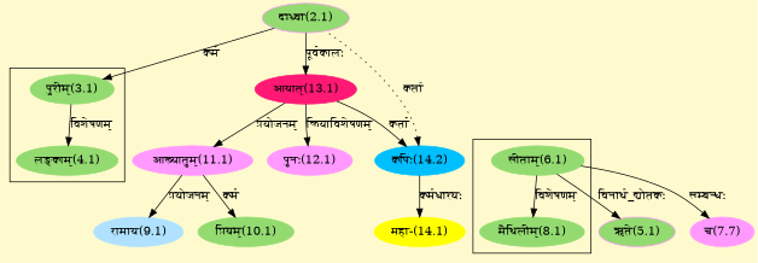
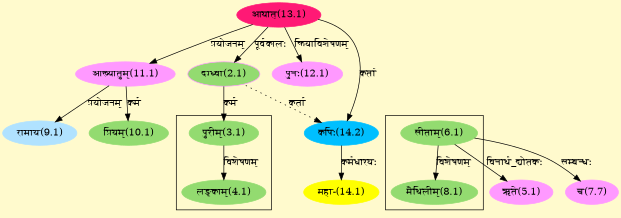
  digraph {
    bgcolor=lemonchiffon1
    compound=true
    rankdir=BT
    node [color="#93DB70" style=filled]
    edge [dir=back]
    n1 [label="लङ्काम्(4.1)"]
    n2 [label="पुरीम्(3.1)"]
    n3 [label="मैथिलीम्(8.1)"]
    n4 [label="सीताम्(6.1)"]
    n5 [color="#FF99FF" fillcolor="#93DB70" label="दग्ध्वा(2.1)"]
    n6 [color="#FF1975" label="आयात्(13.1)"]
-   n7 [color="#FF99FF" label="ऋते(5.1)" fillcolor="#93DB70"]
+   n7 [color="#FF99FF" label="ऋते(5.1)"]
    n8 [color="#FF99FF" label="च(7.7)"]
    n9 [color="#B0E2FF" label="रामाय(9.1)"]
    n10 [color="#FF99FF" label="आख्यातुम्(11.1)"]
    n11 [label="प्रियम्(10.1)"]
    n12 [color="#FF99FF" label="पुनः(12.1)"]
    n13 [color="#00BFFF" label="कपिः(14.2)"]
    n14 [color="#FFFF00" label="महा-(14.1)"]
    subgraph cluster_1 {
      n1
      n2
    }
    subgraph cluster_2 {
      n3
      n4
    }
    n1 -> n2 [label="विशेषणम्"]
    n2 -> n5 [label="कर्म"]
    n3 -> n4 [label="विशेषणम्"]
-   n6 -> n5 [label="पूर्वकालः"]
+   n5 -> n6 [label="पूर्वकालः"]
    n7 -> n4 [label="विनार्थ_द्योतकः"]
    n8 -> n4 [label="सम्बन्धः"]
    n9 -> n10 [label="प्रयोजनम्"]
    n10 -> n6 [label="प्रयोजनम्"]
    n11 -> n10 [label="कर्म"]
    n12 -> n6 [label="क्रियाविशेषणम्"]
    n13 -> n5 [label="कर्ता" style=dotted]
    n13 -> n6 [label="कर्ता"]
    n14 -> n13 [label="कर्मधारयः"]
  }
